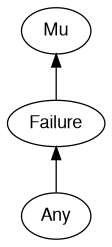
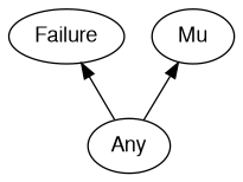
  digraph {
    rankdir=BT
    splines=polyline
    node [color="#000000" fontcolor="#000000" fontname=FreeSans]
    edge [color="#000000"]
    Any
    Failure
    Mu
    Any -> Failure
-   Failure -> Mu
+   Any -> Mu
  }
